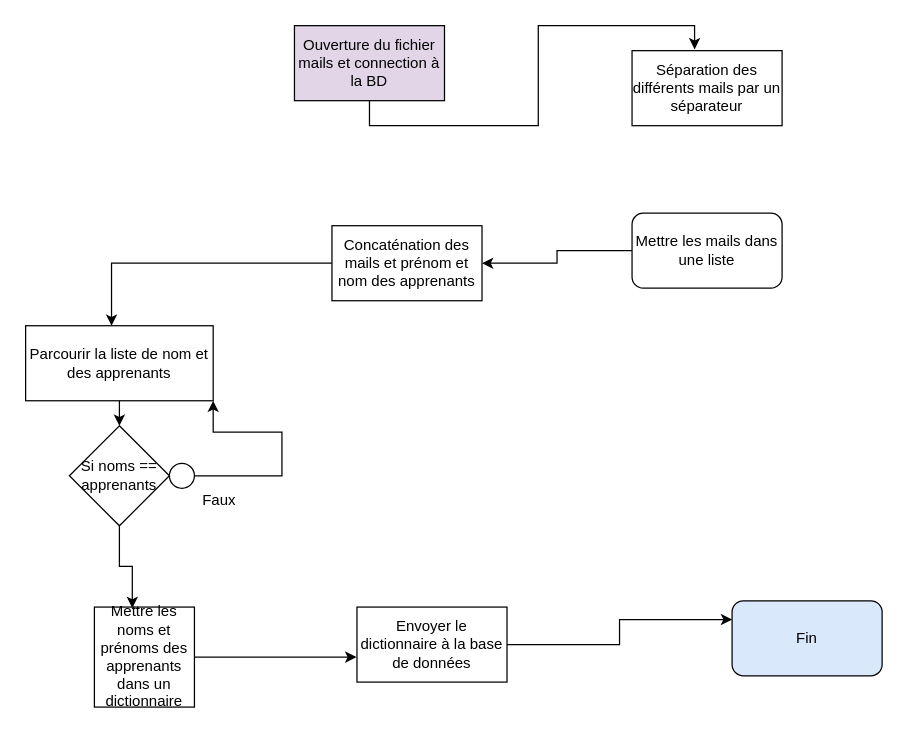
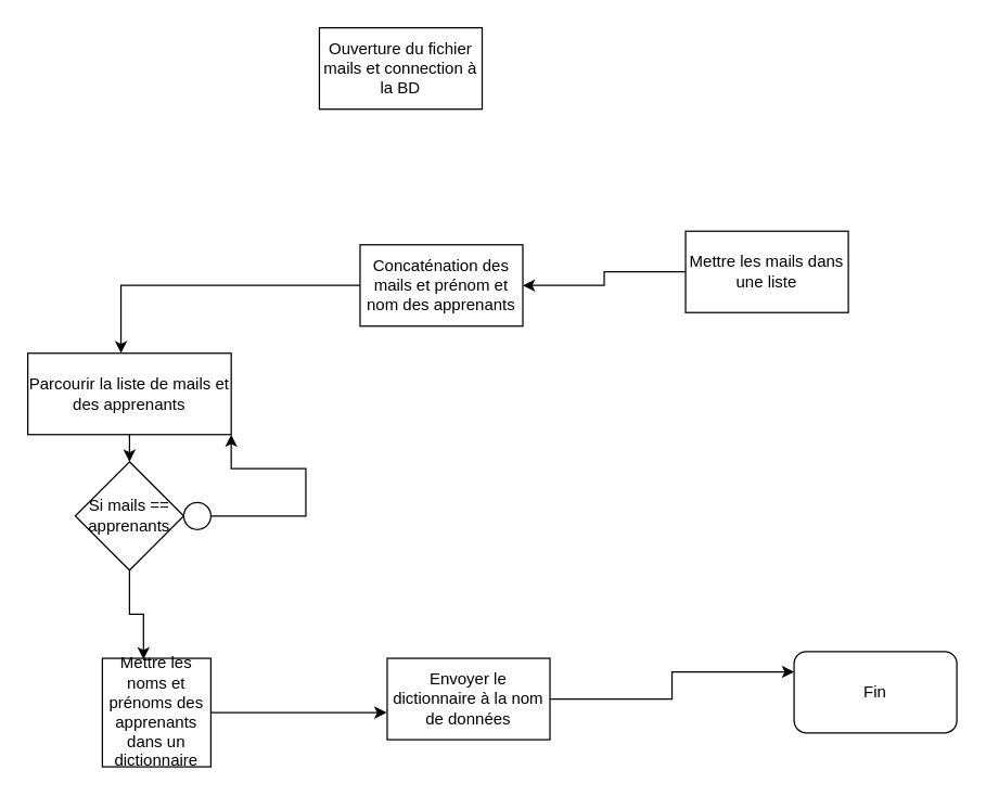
  <mxCell id="0" />
  <mxCell id="1" parent="0" />
- <mxCell id="2" value="Fin" style="rounded=1;whiteSpace=wrap;html=1;fillColor=#dae8fc;" vertex="1" parent="1"><mxGeometry x="585" y="480" width="120" height="60" as="geometry" /></mxCell>
- <mxCell id="3" style="edgeStyle=orthogonalEdgeStyle;rounded=0;orthogonalLoop=1;jettySize=auto;html=1;exitX=0.5;exitY=1;exitDx=0;exitDy=0;entryX=0.417;entryY=-0.017;entryDx=0;entryDy=0;entryPerimeter=0;" edge="1" parent="1" source="4" target="5"><mxGeometry relative="1" as="geometry" /></mxCell>
- <mxCell id="4" value="Ouverture du fichier mails et connection à la BD" style="rounded=0;whiteSpace=wrap;html=1;fillColor=#e1d5e7;" vertex="1" parent="1"><mxGeometry x="235" y="20" width="120" height="60" as="geometry" /></mxCell>
- <mxCell id="5" value="Séparation des différents mails par un séparateur" style="rounded=0;whiteSpace=wrap;html=1;" vertex="1" parent="1"><mxGeometry x="505" y="40" width="120" height="60" as="geometry" /></mxCell>
+ <mxCell id="2" value="Fin" style="rounded=1;whiteSpace=wrap;html=1;" vertex="1" parent="1"><mxGeometry x="585" y="480" width="120" height="60" as="geometry" /></mxCell>
+ <mxCell id="4" value="Ouverture du fichier mails et connection à la BD" style="rounded=0;whiteSpace=wrap;html=1;" vertex="1" parent="1"><mxGeometry x="235" y="20" width="120" height="60" as="geometry" /></mxCell>
  <mxCell id="6" style="edgeStyle=orthogonalEdgeStyle;rounded=0;orthogonalLoop=1;jettySize=auto;html=1;exitX=1;exitY=0.5;exitDx=0;exitDy=0;entryX=-0.004;entryY=0.667;entryDx=0;entryDy=0;entryPerimeter=0;" edge="1" parent="1" source="7" target="22"><mxGeometry relative="1" as="geometry" /></mxCell>
  <mxCell id="7" value="Mettre les noms et prénoms des apprenants dans un dictionnaire" style="whiteSpace=wrap;html=1;aspect=fixed;" vertex="1" parent="1"><mxGeometry x="75" y="485" width="80" height="80" as="geometry" /></mxCell>
  <mxCell id="8" style="edgeStyle=orthogonalEdgeStyle;rounded=0;orthogonalLoop=1;jettySize=auto;html=1;exitX=0;exitY=0.5;exitDx=0;exitDy=0;entryX=1;entryY=0.5;entryDx=0;entryDy=0;" edge="1" parent="1" source="9" target="11"><mxGeometry relative="1" as="geometry" /></mxCell>
- <mxCell id="9" value="Mettre les mails dans une liste" style="whiteSpace=wrap;html=1;rounded=1;" vertex="1" parent="1"><mxGeometry x="505" y="170" width="120" height="60" as="geometry" /></mxCell>
+ <mxCell id="9" value="Mettre les mails dans une liste" style="rounded=0;whiteSpace=wrap;html=1;" vertex="1" parent="1"><mxGeometry x="505" y="170" width="120" height="60" as="geometry" /></mxCell>
  <mxCell id="10" style="edgeStyle=orthogonalEdgeStyle;rounded=0;orthogonalLoop=1;jettySize=auto;html=1;entryX=0.458;entryY=-0.014;entryDx=0;entryDy=0;entryPerimeter=0;" edge="1" parent="1" source="11" target="16"><mxGeometry relative="1" as="geometry" /></mxCell>
  <mxCell id="11" value="Concaténation des mails et prénom et nom des apprenants" style="rounded=0;whiteSpace=wrap;html=1;" vertex="1" parent="1"><mxGeometry x="265" y="180" width="120" height="60" as="geometry" /></mxCell>
  <mxCell id="12" style="edgeStyle=none;rounded=0;orthogonalLoop=1;jettySize=auto;html=1;exitX=1;exitY=0.5;exitDx=0;exitDy=0;" edge="1" parent="1" source="14"><mxGeometry relative="1" as="geometry"><mxPoint x="135.333" y="380" as="targetPoint" /></mxGeometry></mxCell>
  <mxCell id="13" style="edgeStyle=orthogonalEdgeStyle;rounded=0;orthogonalLoop=1;jettySize=auto;html=1;exitX=0.5;exitY=1;exitDx=0;exitDy=0;entryX=0.379;entryY=0.01;entryDx=0;entryDy=0;entryPerimeter=0;" edge="1" parent="1" source="14" target="7"><mxGeometry relative="1" as="geometry" /></mxCell>
- <mxCell id="14" value="Si noms == apprenants" style="rhombus;whiteSpace=wrap;html=1;" vertex="1" parent="1"><mxGeometry x="55" y="340" width="80" height="80" as="geometry" /></mxCell>
+ <mxCell id="14" value="Si mails == apprenants" style="rhombus;whiteSpace=wrap;html=1;" vertex="1" parent="1"><mxGeometry x="55" y="340" width="80" height="80" as="geometry" /></mxCell>
  <mxCell id="15" style="edgeStyle=none;rounded=0;orthogonalLoop=1;jettySize=auto;html=1;entryX=0.5;entryY=0;entryDx=0;entryDy=0;" edge="1" parent="1" source="16" target="14"><mxGeometry relative="1" as="geometry" /></mxCell>
- <mxCell id="16" value="Parcourir la liste de nom et des apprenants" style="rounded=0;whiteSpace=wrap;html=1;" vertex="1" parent="1"><mxGeometry x="20" y="260" width="150" height="60" as="geometry" /></mxCell>
- <mxCell id="17" value="Faux" style="text;html=1;strokeColor=none;fillColor=none;align=center;verticalAlign=middle;whiteSpace=wrap;rounded=0;" vertex="1" parent="1"><mxGeometry x="155" y="390" width="40" height="20" as="geometry" /></mxCell>
+ <mxCell id="16" value="Parcourir la liste de mails et des apprenants" style="rounded=0;whiteSpace=wrap;html=1;" vertex="1" parent="1"><mxGeometry x="20" y="260" width="150" height="60" as="geometry" /></mxCell>
  <mxCell id="18" style="rounded=0;orthogonalLoop=1;jettySize=auto;html=1;exitX=1;exitY=0.5;exitDx=0;exitDy=0;edgeStyle=orthogonalEdgeStyle;entryX=1;entryY=1;entryDx=0;entryDy=0;" edge="1" parent="1" source="19" target="16"><mxGeometry relative="1" as="geometry"><mxPoint x="275" y="290" as="targetPoint" /><Array as="points"><mxPoint x="225" y="380" /><mxPoint x="225" y="345" /><mxPoint x="170" y="345" /></Array></mxGeometry></mxCell>
  <mxCell id="19" value="" style="ellipse;whiteSpace=wrap;html=1;aspect=fixed;" vertex="1" parent="1"><mxGeometry x="135" y="370" width="20" height="20" as="geometry" /></mxCell>
  <mxCell id="20" style="edgeStyle=elbowEdgeStyle;rounded=0;orthogonalLoop=1;jettySize=auto;elbow=vertical;html=1;exitX=1;exitY=0.5;exitDx=0;exitDy=0;" edge="1" parent="1" source="14" target="19"><mxGeometry relative="1" as="geometry"><mxPoint x="255" y="380" as="targetPoint" /><mxPoint x="135" y="380" as="sourcePoint" /></mxGeometry></mxCell>
  <mxCell id="21" style="edgeStyle=orthogonalEdgeStyle;rounded=0;orthogonalLoop=1;jettySize=auto;html=1;exitX=1;exitY=0.5;exitDx=0;exitDy=0;entryX=0;entryY=0.25;entryDx=0;entryDy=0;" edge="1" parent="1" source="22" target="2"><mxGeometry relative="1" as="geometry" /></mxCell>
- <mxCell id="22" value="Envoyer le dictionnaire à la base de données" style="rounded=0;whiteSpace=wrap;html=1;" vertex="1" parent="1"><mxGeometry x="285" y="485" width="120" height="60" as="geometry" /></mxCell>
+ <mxCell id="22" value="Envoyer le dictionnaire à la nom de données" style="rounded=0;whiteSpace=wrap;html=1;" vertex="1" parent="1"><mxGeometry x="285" y="485" width="120" height="60" as="geometry" /></mxCell>
